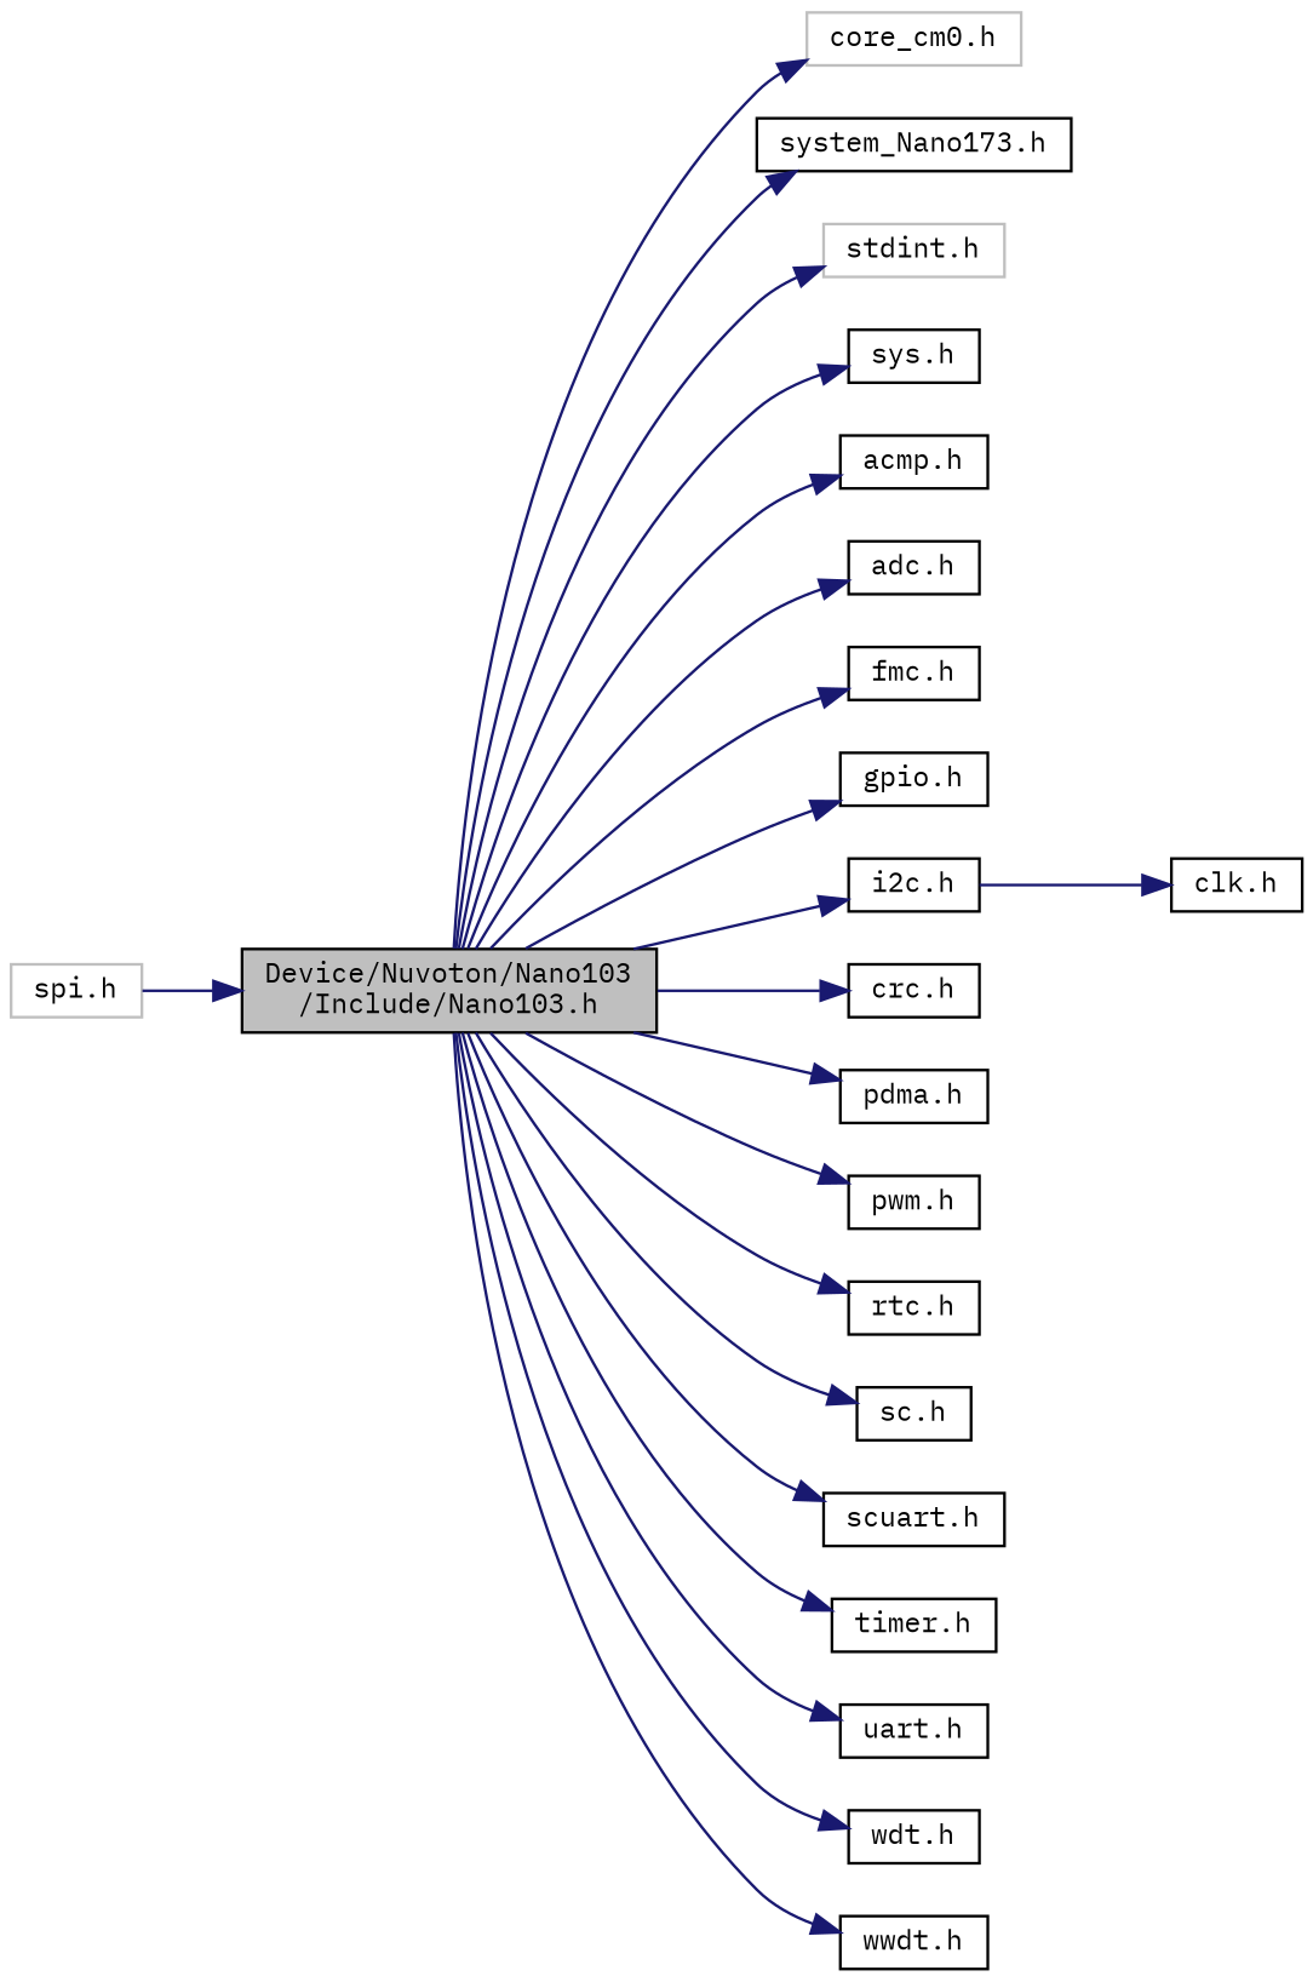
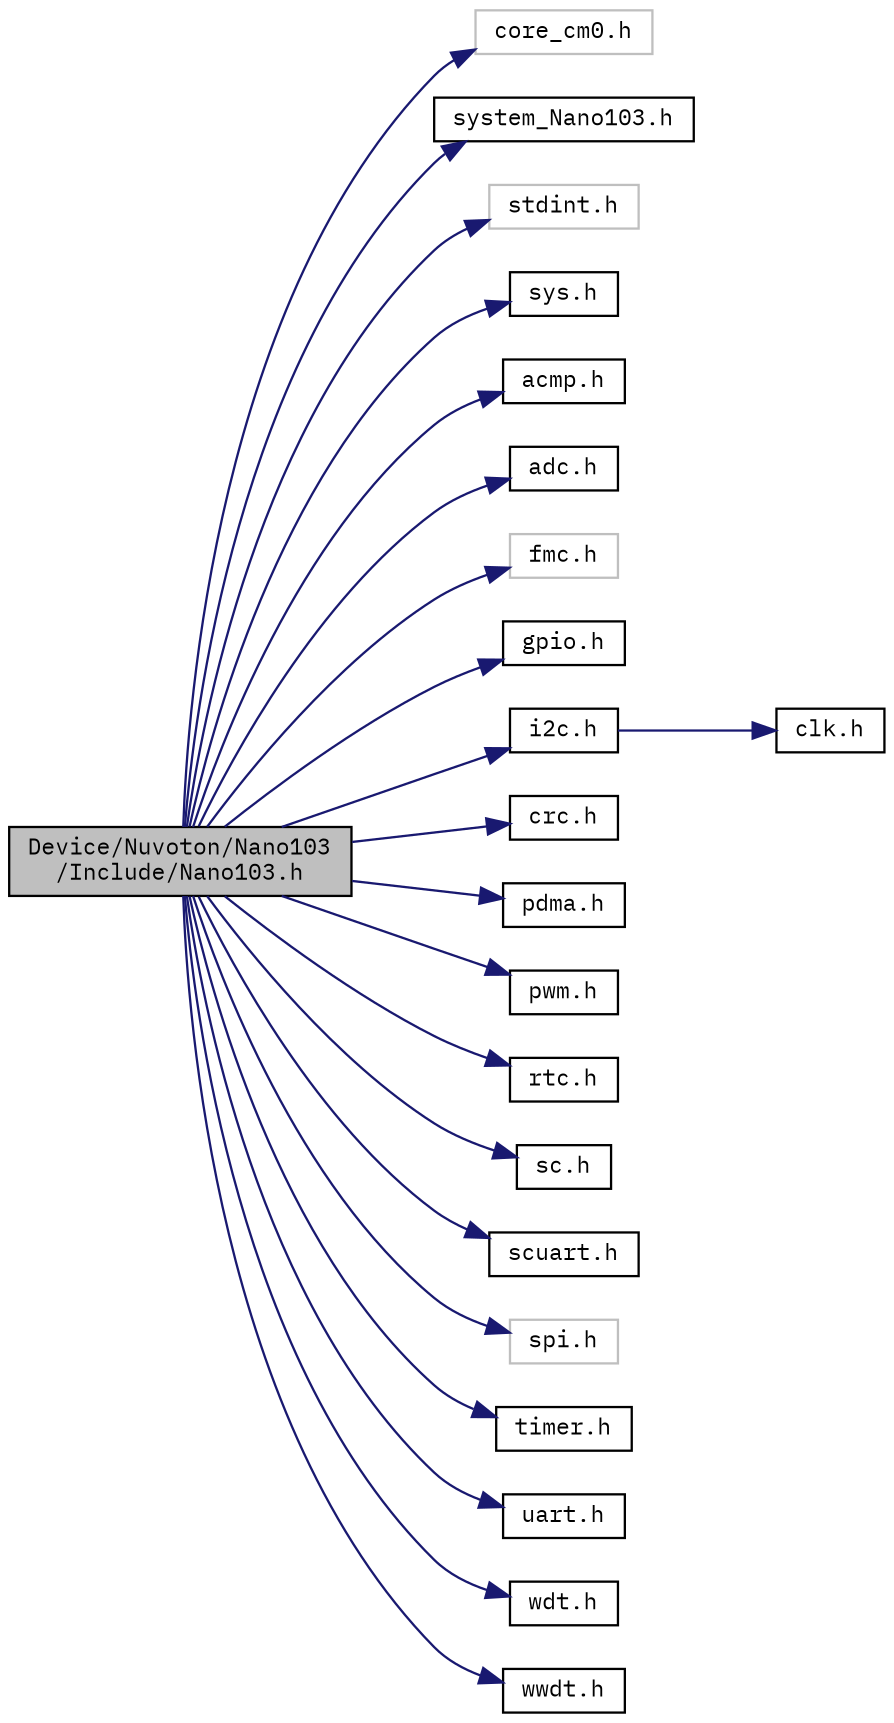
  digraph {
    fontname="IBM Plex Mono"
    rankdir=LR
    node [color=black fillcolor=white fontname="IBM Plex Mono" fontsize=10 shape=record style=filled]
    edge [color=midnightblue fontname="IBM Plex Mono" fontsize=10 labelfontname=Helvetica labelfontsize=10 style=solid]
    n1 [fillcolor=grey75 fontcolor=black height=0.2 label="Device/Nuvoton/Nano103\l/Include/Nano103.h" width=0.4]
    n2 [color=grey75 height=0.2 label="core_cm0.h" width=0.4]
-   n3 [height=0.2 label="system_Nano173.h" width=0.4]
+   n3 [height=0.2 label="system_Nano103.h" width=0.4]
    n4 [color=grey75 height=0.2 label="stdint.h" width=0.4]
    n5 [height=0.2 label="sys.h" width=0.4]
    n6 [height=0.2 label="acmp.h" width=0.4]
    n7 [height=0.2 label="adc.h" width=0.4]
-   n8 [height=0.2 label="fmc.h" width=0.4]
+   n8 [color=grey75 height=0.2 label="fmc.h" width=0.4]
    n9 [height=0.2 label="gpio.h" width=0.4]
    n10 [height=0.2 label="i2c.h" width=0.4]
    n11 [height=0.2 label="crc.h" width=0.4]
    n12 [height=0.2 label="pdma.h" width=0.4]
    n13 [height=0.2 label="pwm.h" width=0.4]
    n14 [height=0.2 label="rtc.h" width=0.4]
    n15 [height=0.2 label="sc.h" width=0.4]
    n16 [height=0.2 label="scuart.h" width=0.4]
    n17 [color=grey75 height=0.2 label="spi.h" width=0.4]
    n18 [height=0.2 label="timer.h" width=0.4]
    n19 [height=0.2 label="uart.h" width=0.4]
    n20 [height=0.2 label="wdt.h" width=0.4]
    n21 [height=0.2 label="wwdt.h" width=0.4]
    n22 [height=0.2 label="clk.h" width=0.4]
    n1 -> n2
    n1 -> n3
    n1 -> n4
    n1 -> n5
    n1 -> n6
    n1 -> n7
    n1 -> n8
    n1 -> n9
    n1 -> n10
    n1 -> n11
    n1 -> n12
    n1 -> n13
    n1 -> n14
    n1 -> n15
    n1 -> n16
-   n17 -> n1
+   n1 -> n17
    n1 -> n18
    n1 -> n19
    n1 -> n20
    n1 -> n21
    n10 -> n22
  }
